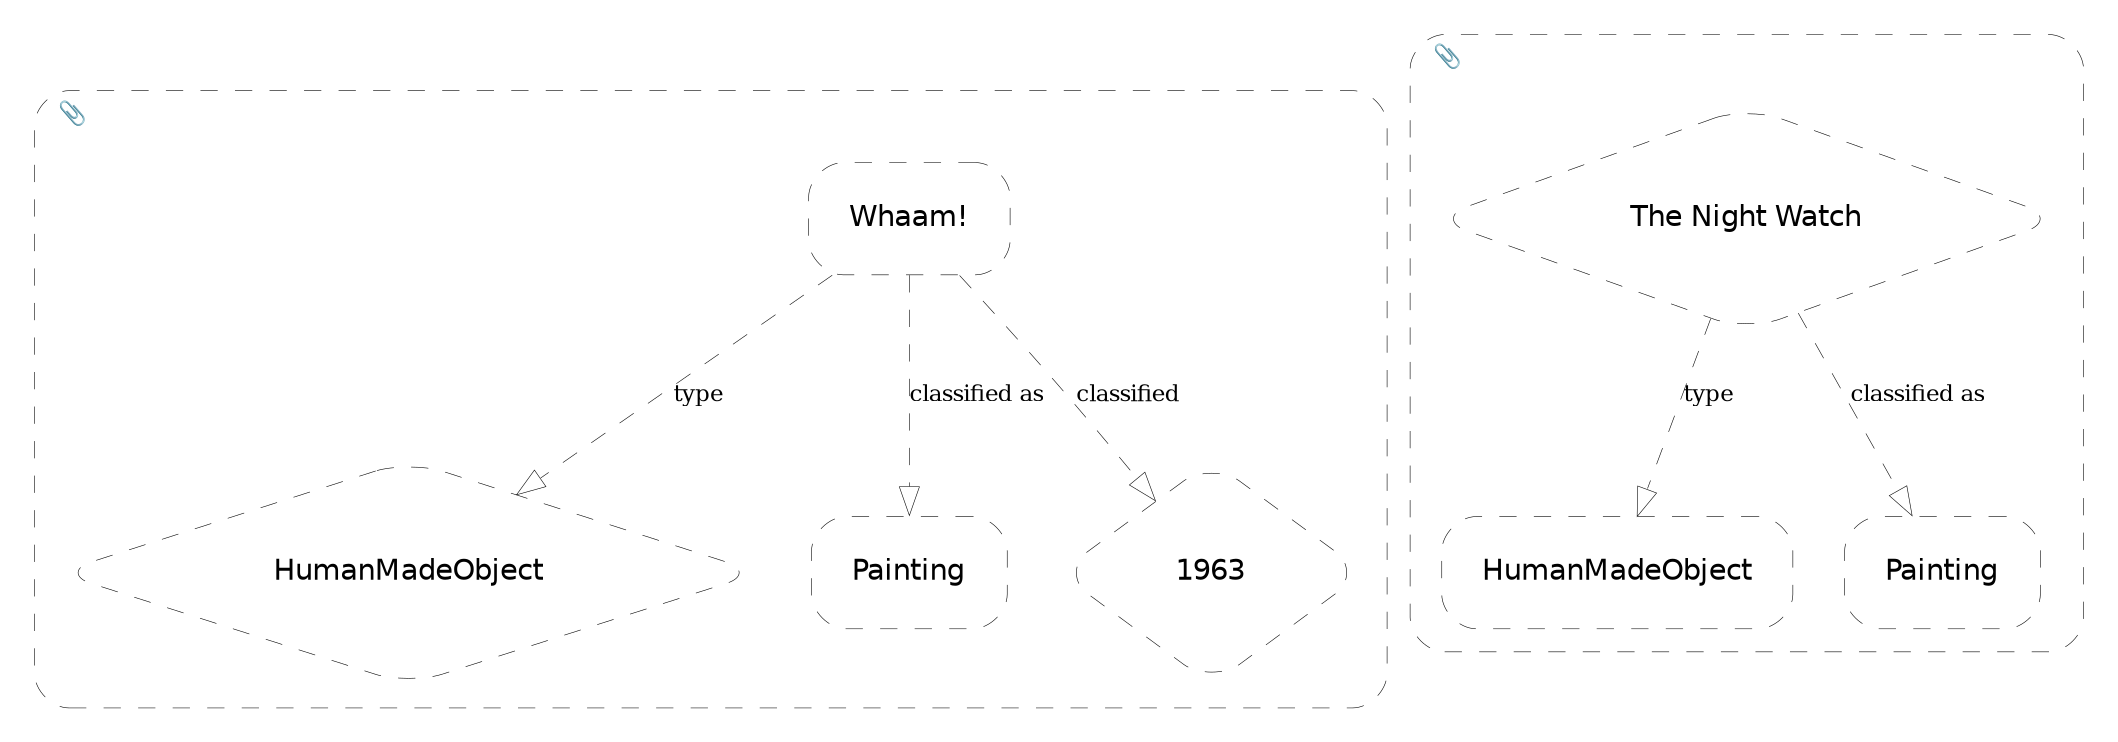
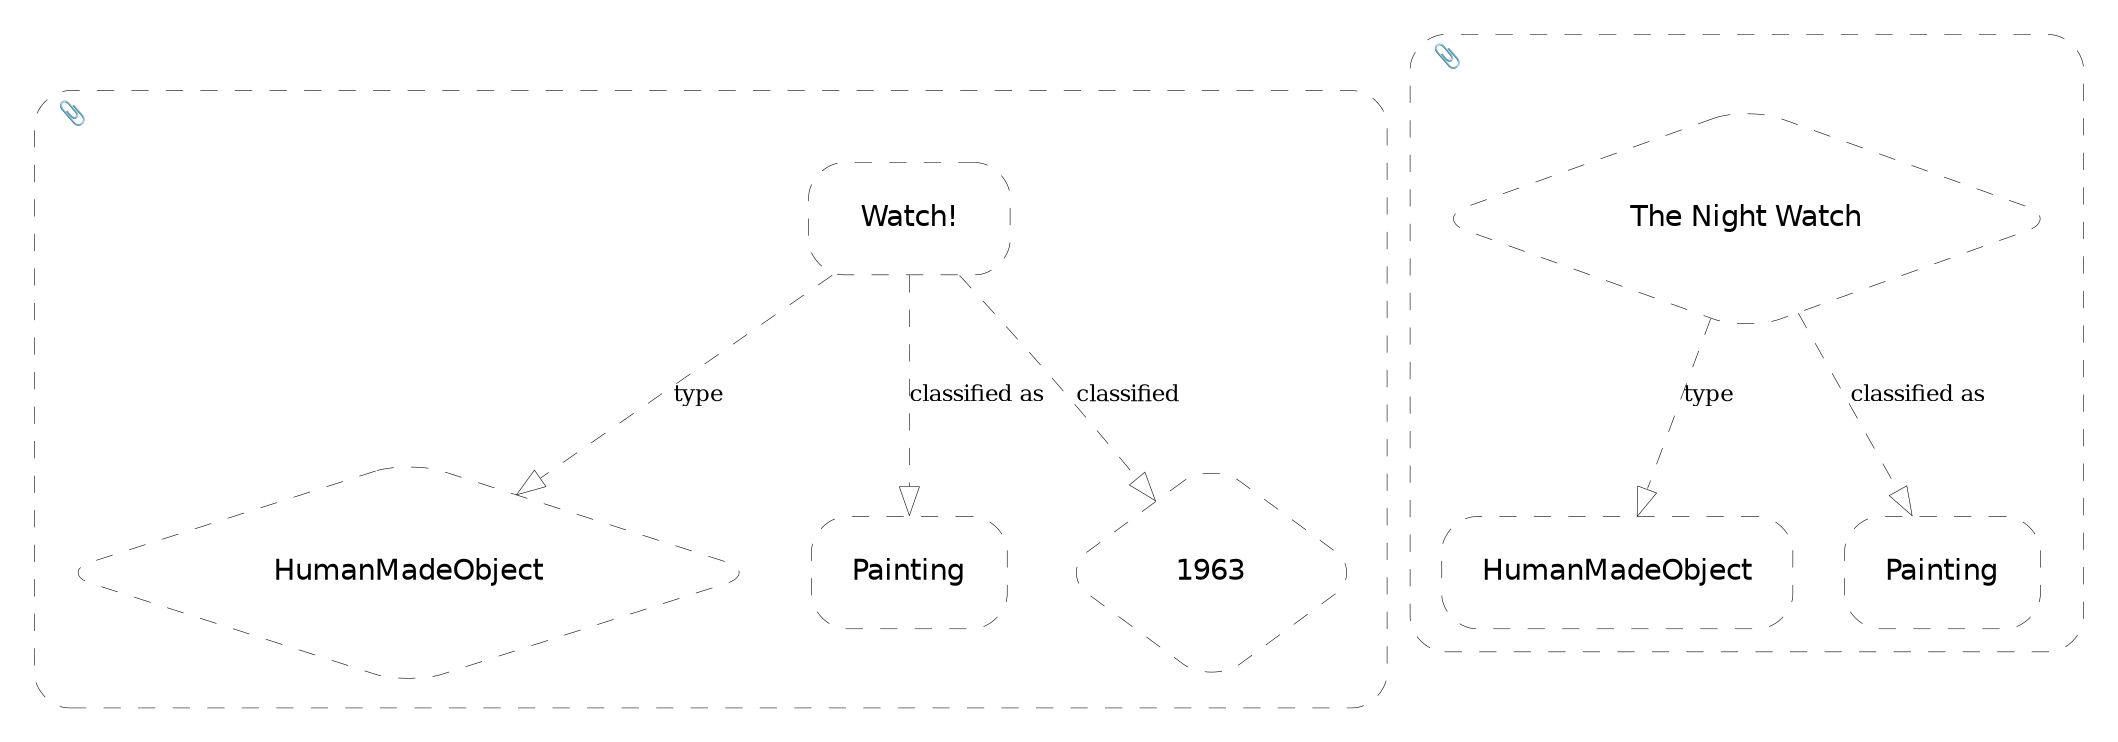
  digraph {
    fontname=Mono
    fontsize=8
    labeljust=l
    labelloc=t
    penwidth=0.2
    style="rounded,dashed"
    node [color=black fontname="DejaVu Sans" fontsize=10 margin=0.2 penwidth=0.2 shape=box style="rounded,dashed"]
    edge [arrowhead=empty fontsize=8 penwidth=0.2 style=dashed]
-   n1 [label="Whaam!"]
+   n1 [label="Watch!"]
    n2 [label=HumanMadeObject shape=diamond]
    n3 [label=Painting]
    n4 [label=1963 shape=diamond]
    n5 [label="The Night Watch" shape=diamond]
    n6 [label=HumanMadeObject]
    n7 [label=Painting]
    subgraph cluster_1 {
      label="📎"
      n1
      n2
      n3
      n4
    }
    subgraph cluster_2 {
      label="📎"
      n5
      n6
      n7
    }
    n1 -> n2 [label=type]
    n1 -> n3 [label="classified as"]
    n1 -> n4 [label=classified]
    n5 -> n6 [label=type]
    n5 -> n7 [label="classified as"]
  }
